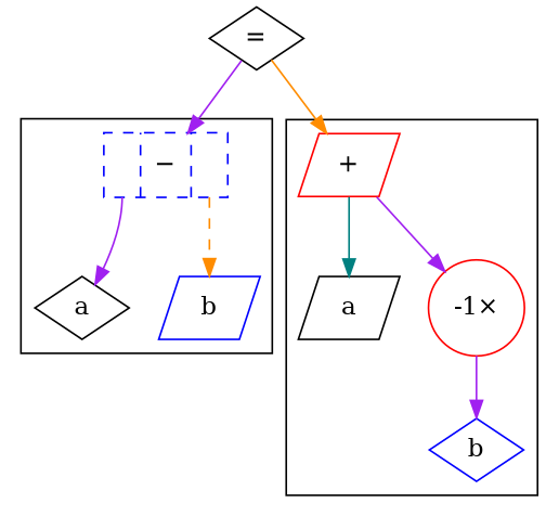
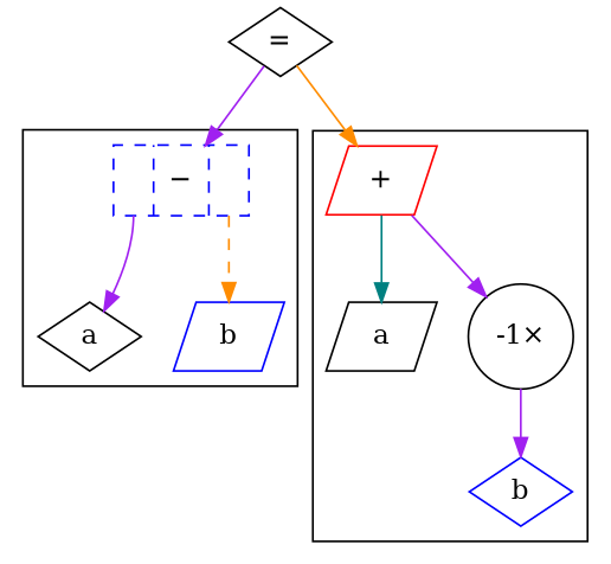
  strict digraph {
    node [shape=diamond]
    edge [color=purple]
    n1 [label=a]
    n2 [color=blue label=b shape=parallelogram]
    n3 [color=blue label="<0>|&minus;|<1>" shape=record style=dashed]
    n4 [label=a shape=parallelogram]
    n5 [color=blue label=b]
-   n6 [color=red label="-1&times;" shape=circle]
+   n6 [color=black label="-1&times;" shape=circle]
    n7 [color=red label="+" shape=parallelogram]
    n8 [label="="]
    subgraph cluster_1 {
      n1
      n2
      n3
    }
    subgraph cluster_2 {
      n4
      n5
      n6
      n7
    }
    n3 -> n1 [tailport=0]
    n3 -> n2 [color=darkorange style=dashed tailport=1]
    n6 -> n5
    n7 -> n4 [color=teal]
    n7 -> n6
    n8 -> n3
    n8 -> n7 [color=darkorange]
  }
